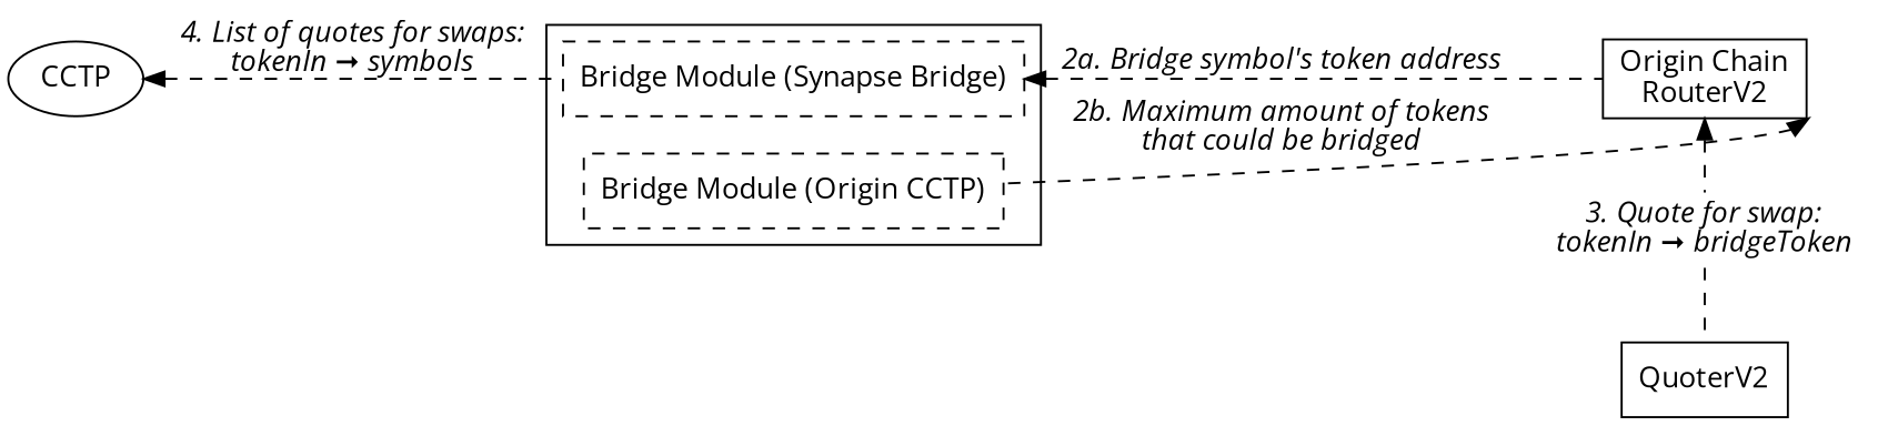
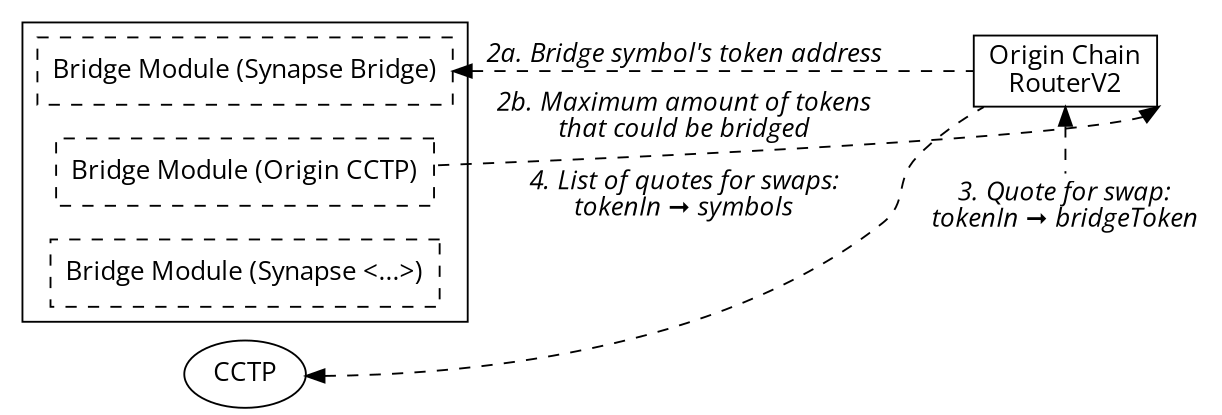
  digraph {
    compound=true
    fontname="Open Sans"
    rankdir=LR
    node [fontname="Open Sans" shape=rect]
    edge [dir=back fontname="Open Sans" style=dashed]
    n1 [label="Origin Chain\nRouterV2"]
    n2 [label=<<I>3. Quote for swap:<br></br>tokenIn &#10142; bridgeToken</I>> shape=none]
-   n3 [label=QuoterV2]
    n4 [label="Bridge Module (Synapse Bridge)" style=dashed]
    n5 [label="Bridge Module (Origin CCTP)" style=dashed]
+   n6 [label="Bridge Module (Synapse <...>)" style=dashed]
    n7 [label=CCTP shape=""]
    subgraph sub_1 {
      rank=same
      n1
      n2
-     n3
    }
    subgraph cluster_2 {
      n4
      n5
+     n6
    }
    n1 -> n2
    n1 -> n5 [label=<<I>2b. Maximum amount of tokens<br></br>that could be bridged</I>> tailport=se]
-   n2 -> n3 [dir=none]
    n4 -> n1 [label=<<I>2a. Bridge symbol's token address</I>> weight=10]
-   n7 -> n4 [label=<<I>4. List of quotes for swaps:<br></br>tokenIn &#10142; symbols</I>>]
+   n7 -> n1 [label=<<I>4. List of quotes for swaps:<br></br>tokenIn &#10142; symbols</I>>]
  }
